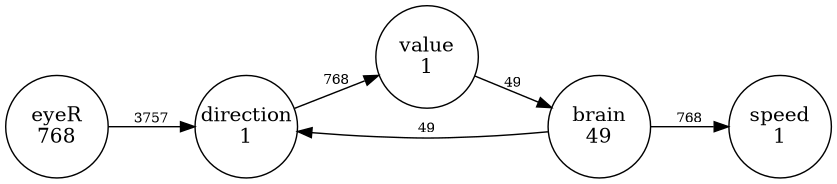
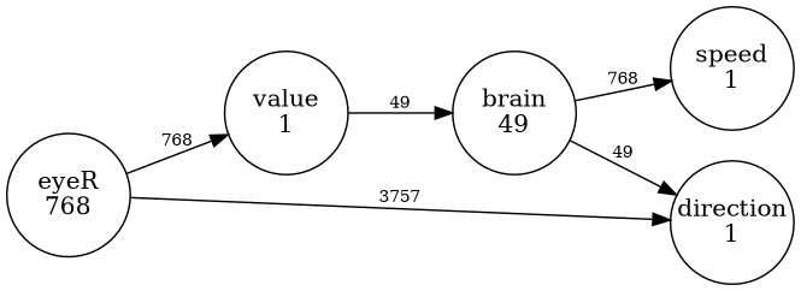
  digraph {
    fontname="DejaVu Serif"
    rankdir=LR
    node [fixedsize=true fontname="DejaVu Serif" shape=circle]
    edge [fontname="DejaVu Serif" fontsize=10]
    n1 [height=1 label="eyeR\n768"]
    n2 [height=1 label="value\n1"]
    n3 [height=1 label="direction\n1"]
    n4 [height=1 label="brain\n49"]
    n5 [height=1 label="speed\n1"]
-   n3 -> n2 [label=768]
+   n1 -> n2 [label=768]
    n1 -> n3 [label=3757]
    n2 -> n4 [label=49]
    n4 -> n3 [label=49]
    n4 -> n5 [label=768]
  }
